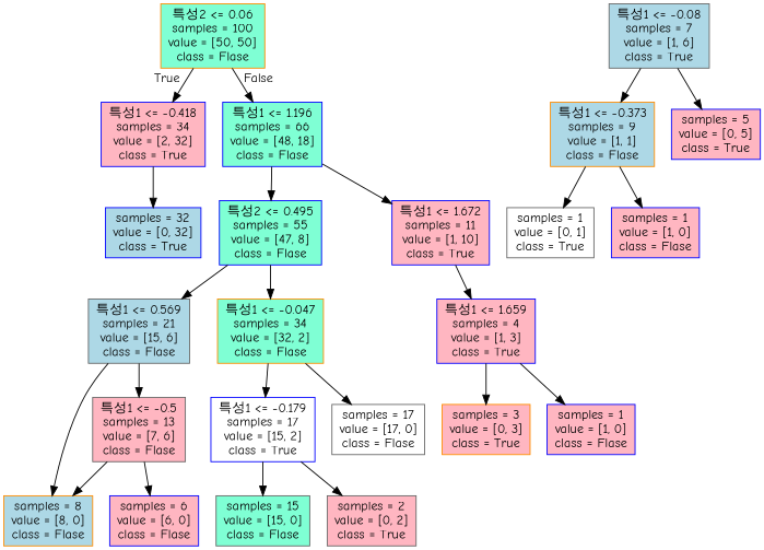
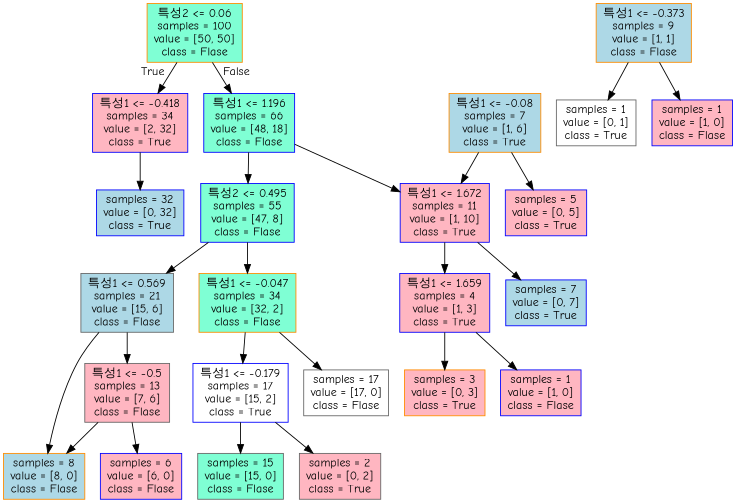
  digraph {
    fontname="Comic Neue"
    node [color=blue fillcolor=lightpink fontname="Comic Neue" shape=box style=filled]
    edge [fontname="Comic Neue"]
    n1 [color=darkorange fillcolor=aquamarine label="특성2 <= 0.06\nsamples = 100\nvalue = [50, 50]\nclass = Flase"]
    n2 [label="특성1 <= -0.418\nsamples = 34\nvalue = [2, 32]\nclass = True"]
    n3 [fillcolor=aquamarine label="특성1 <= 1.196\nsamples = 66\nvalue = [48, 18]\nclass = Flase"]
    n4 [fillcolor=lightblue label="samples = 32\nvalue = [0, 32]\nclass = True"]
    n5 [fillcolor=aquamarine label="특성2 <= 0.495\nsamples = 55\nvalue = [47, 8]\nclass = Flase"]
    n6 [label="특성1 <= 1.672\nsamples = 11\nvalue = [1, 10]\nclass = True"]
    n7 [color=gray40 fillcolor=lightblue label="특성1 <= 0.569\nsamples = 21\nvalue = [15, 6]\nclass = Flase"]
    n8 [color=darkorange fillcolor=aquamarine label="특성1 <= -0.047\nsamples = 34\nvalue = [32, 2]\nclass = Flase"]
    n9 [label="특성1 <= 1.659\nsamples = 4\nvalue = [1, 3]\nclass = True"]
+   n10 [fillcolor=lightblue label="samples = 7\nvalue = [0, 7]\nclass = True"]
    n11 [color=gray40 label="특성1 <= -0.5\nsamples = 13\nvalue = [7, 6]\nclass = Flase"]
    n12 [color=darkorange fillcolor=lightblue label="samples = 8\nvalue = [8, 0]\nclass = Flase"]
    n13 [fillcolor=white label="특성1 <= -0.179\nsamples = 17\nvalue = [15, 2]\nclass = True"]
    n14 [color=gray40 fillcolor=white label="samples = 17\nvalue = [17, 0]\nclass = Flase"]
    n15 [label="samples = 6\nvalue = [6, 0]\nclass = Flase"]
-   n16 [color=gray40 fillcolor=lightblue label="특성1 <= -0.08\nsamples = 7\nvalue = [1, 6]\nclass = True"]
+   n16 [color=darkorange fillcolor=lightblue label="특성1 <= -0.08\nsamples = 7\nvalue = [1, 6]\nclass = True"]
    n17 [color=darkorange fillcolor=lightblue label="특성1 <= -0.373\nsamples = 9\nvalue = [1, 1]\nclass = Flase"]
    n18 [label="samples = 5\nvalue = [0, 5]\nclass = True"]
    n19 [color=gray40 fillcolor=white label="samples = 1\nvalue = [0, 1]\nclass = True"]
    n20 [label="samples = 1\nvalue = [1, 0]\nclass = Flase"]
    n21 [color=gray40 fillcolor=aquamarine label="samples = 15\nvalue = [15, 0]\nclass = Flase"]
    n22 [color=gray40 label="samples = 2\nvalue = [0, 2]\nclass = True"]
    n23 [color=darkorange label="samples = 3\nvalue = [0, 3]\nclass = True"]
    n24 [label="samples = 1\nvalue = [1, 0]\nclass = Flase"]
    n1 -> n2 [headlabel=True labelangle=45 labeldistance=2.5]
    n1 -> n3 [headlabel=False labelangle=-45 labeldistance=2.5]
    n2 -> n4
    n3 -> n5
    n3 -> n6
    n5 -> n7
    n5 -> n8
    n6 -> n9
+   n6 -> n10
    n7 -> n11
    n7 -> n12
    n8 -> n13
    n8 -> n14
    n9 -> n23
    n9 -> n24
    n11 -> n12
    n11 -> n15
    n13 -> n21
    n13 -> n22
-   n16 -> n17
+   n16 -> n6
    n16 -> n18
    n17 -> n19
    n17 -> n20
  }
